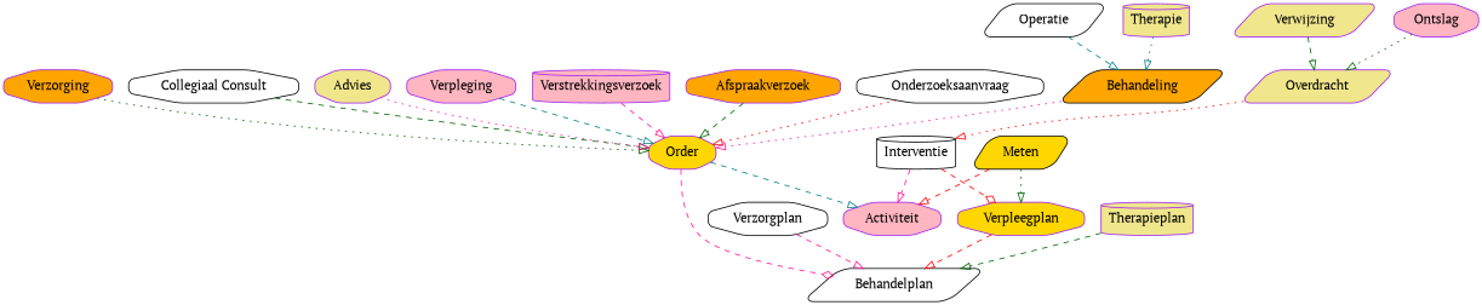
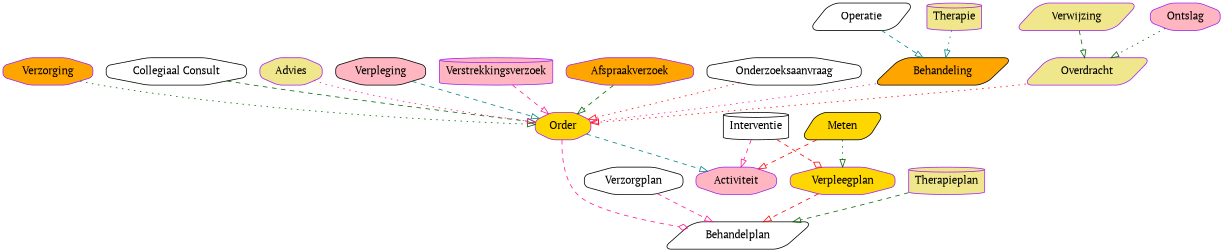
  digraph {
    fontname="PT Serif"
    splines=true
    node [color=purple fillcolor=white fontcolor=black fontname="PT Serif" shape=octagon style="rounded,filled"]
    edge [arrowhead=empty color=darkgreen fontname="PT Serif" nodesep=1 style=dashed]
    n1 [color=black label=Onderzoeksaanvraag]
    n2 [fillcolor=gold label=Order]
    n3 [fillcolor=lightpink label=Activiteit]
    n4 [color=black label=Behandelplan shape=parallelogram]
    n5 [color=black label=Operatie shape=parallelogram]
    n6 [color=black fillcolor=orange label=Behandeling shape=parallelogram]
    n7 [fillcolor=orange label=Verzorging]
    n8 [color=black label="Collegiaal Consult"]
    n9 [fillcolor=khaki label=Verwijzing shape=parallelogram]
    n10 [fillcolor=khaki label=Overdracht shape=parallelogram]
    n11 [fillcolor=khaki label=Advies]
    n12 [fillcolor=lightpink label=Ontslag]
-   n13 [fillcolor=lightpink label=Verpleging]
+   n13 [color=black fillcolor=lightpink label=Verpleging]
    n14 [fillcolor=khaki label=Therapie shape=cylinder]
    n15 [color=black label=Interventie shape=cylinder]
    n16 [fillcolor=gold label=Verpleegplan]
    n17 [color=black fillcolor=gold label=Meten shape=parallelogram]
    n18 [fillcolor=lightpink label=Verstrekkingsverzoek shape=cylinder]
    n19 [fillcolor=khaki label=Therapieplan shape=cylinder]
    n20 [color=black label=Verzorgplan]
    n21 [fillcolor=orange label=Afspraakverzoek]
    n1 -> n2 [color=red style=dotted]
    n2 -> n3 [color=teal]
    n2 -> n4 [arrowhead=odiamond color=deeppink]
    n5 -> n6 [color=teal]
    n6 -> n2 [color=deeppink style=dotted]
    n7 -> n2 [style=dotted]
    n8 -> n2
    n9 -> n10
-   n10 -> n15 [color=red style=dotted]
+   n10 -> n2 [color=red style=dotted]
    n11 -> n2 [color=deeppink style=dotted]
    n12 -> n10 [style=dotted]
    n13 -> n2 [color=teal]
    n14 -> n6 [color=teal style=dotted]
    n15 -> n3 [color=deeppink]
    n15 -> n16 [arrowhead=odiamond color=red]
    n16 -> n4 [color=red]
    n17 -> n3 [color=red]
    n17 -> n16 [style=dotted]
    n18 -> n2 [color=deeppink]
    n19 -> n4
    n20 -> n4 [color=deeppink]
    n21 -> n2
  }
